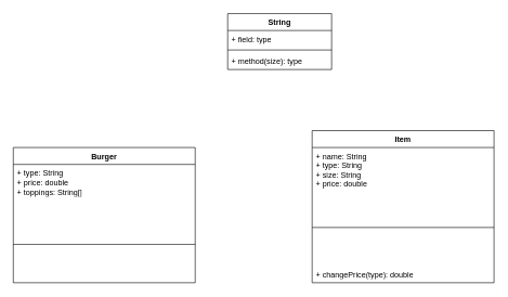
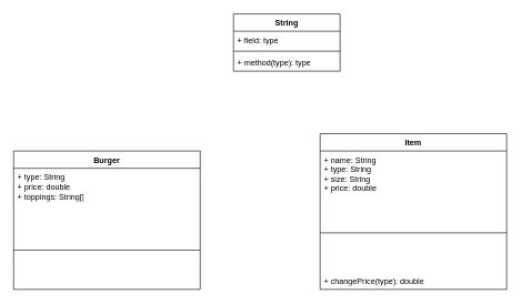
  <mxCell id="0" />
  <mxCell id="1" parent="0" />
  <mxCell id="2" value="String" style="swimlane;fontStyle=1;align=center;verticalAlign=top;childLayout=stackLayout;horizontal=1;startSize=26;horizontalStack=0;resizeParent=1;resizeParentMax=0;resizeLast=0;collapsible=1;marginBottom=0;whiteSpace=wrap;html=1;" vertex="1" parent="1"><mxGeometry x="350" y="20" width="160" height="86" as="geometry" /></mxCell>
  <mxCell id="3" value="+ field: type" style="text;strokeColor=none;fillColor=none;align=left;verticalAlign=top;spacingLeft=4;spacingRight=4;overflow=hidden;rotatable=0;points=[[0,0.5],[1,0.5]];portConstraint=eastwest;whiteSpace=wrap;html=1;" vertex="1" parent="2"><mxGeometry y="26" width="160" height="26" as="geometry" /></mxCell>
  <mxCell id="4" value="" style="line;strokeWidth=1;fillColor=none;align=left;verticalAlign=middle;spacingTop=-1;spacingLeft=3;spacingRight=3;rotatable=0;labelPosition=right;points=[];portConstraint=eastwest;strokeColor=inherit;" vertex="1" parent="2"><mxGeometry y="52" width="160" height="8" as="geometry" /></mxCell>
- <mxCell id="5" value="+ method(size): type" style="text;strokeColor=none;fillColor=none;align=left;verticalAlign=top;spacingLeft=4;spacingRight=4;overflow=hidden;rotatable=0;points=[[0,0.5],[1,0.5]];portConstraint=eastwest;whiteSpace=wrap;html=1;" vertex="1" parent="2"><mxGeometry y="60" width="160" height="26" as="geometry" /></mxCell>
+ <mxCell id="5" value="+ method(type): type" style="text;strokeColor=none;fillColor=none;align=left;verticalAlign=top;spacingLeft=4;spacingRight=4;overflow=hidden;rotatable=0;points=[[0,0.5],[1,0.5]];portConstraint=eastwest;whiteSpace=wrap;html=1;" vertex="1" parent="2"><mxGeometry y="60" width="160" height="26" as="geometry" /></mxCell>
  <mxCell id="6" value="Item" style="swimlane;fontStyle=1;align=center;verticalAlign=top;childLayout=stackLayout;horizontal=1;startSize=26;horizontalStack=0;resizeParent=1;resizeParentMax=0;resizeLast=0;collapsible=1;marginBottom=0;whiteSpace=wrap;html=1;" vertex="1" parent="1"><mxGeometry x="480" y="200" width="280" height="234" as="geometry" /></mxCell>
  <mxCell id="7" value="+ name: String&lt;br&gt;+ type: String&lt;br&gt;+ size: String&lt;br&gt;+ price: double" style="text;strokeColor=none;fillColor=none;align=left;verticalAlign=top;spacingLeft=4;spacingRight=4;overflow=hidden;rotatable=0;points=[[0,0.5],[1,0.5]];portConstraint=eastwest;whiteSpace=wrap;html=1;" vertex="1" parent="6"><mxGeometry y="26" width="280" height="64" as="geometry" /></mxCell>
  <mxCell id="8" value="" style="line;strokeWidth=1;fillColor=none;align=left;verticalAlign=middle;spacingTop=-1;spacingLeft=3;spacingRight=3;rotatable=0;labelPosition=right;points=[];portConstraint=eastwest;strokeColor=inherit;" vertex="1" parent="6"><mxGeometry y="90" width="280" height="118" as="geometry" /></mxCell>
  <mxCell id="9" value="+ changePrice(type): double" style="text;strokeColor=none;fillColor=none;align=left;verticalAlign=top;spacingLeft=4;spacingRight=4;overflow=hidden;rotatable=0;points=[[0,0.5],[1,0.5]];portConstraint=eastwest;whiteSpace=wrap;html=1;" vertex="1" parent="6"><mxGeometry y="208" width="280" height="26" as="geometry" /></mxCell>
  <mxCell id="10" value="Burger" style="swimlane;fontStyle=1;align=center;verticalAlign=top;childLayout=stackLayout;horizontal=1;startSize=26;horizontalStack=0;resizeParent=1;resizeParentMax=0;resizeLast=0;collapsible=1;marginBottom=0;whiteSpace=wrap;html=1;" vertex="1" parent="1"><mxGeometry x="20" y="226" width="280" height="208" as="geometry" /></mxCell>
  <mxCell id="11" value="+ type: String&lt;br&gt;+ price: double&lt;br&gt;+ toppings: String[]" style="text;strokeColor=none;fillColor=none;align=left;verticalAlign=top;spacingLeft=4;spacingRight=4;overflow=hidden;rotatable=0;points=[[0,0.5],[1,0.5]];portConstraint=eastwest;whiteSpace=wrap;html=1;" vertex="1" parent="10"><mxGeometry y="26" width="280" height="64" as="geometry" /></mxCell>
  <mxCell id="12" value="" style="line;strokeWidth=1;fillColor=none;align=left;verticalAlign=middle;spacingTop=-1;spacingLeft=3;spacingRight=3;rotatable=0;labelPosition=right;points=[];portConstraint=eastwest;strokeColor=inherit;" vertex="1" parent="10"><mxGeometry y="90" width="280" height="118" as="geometry" /></mxCell>
